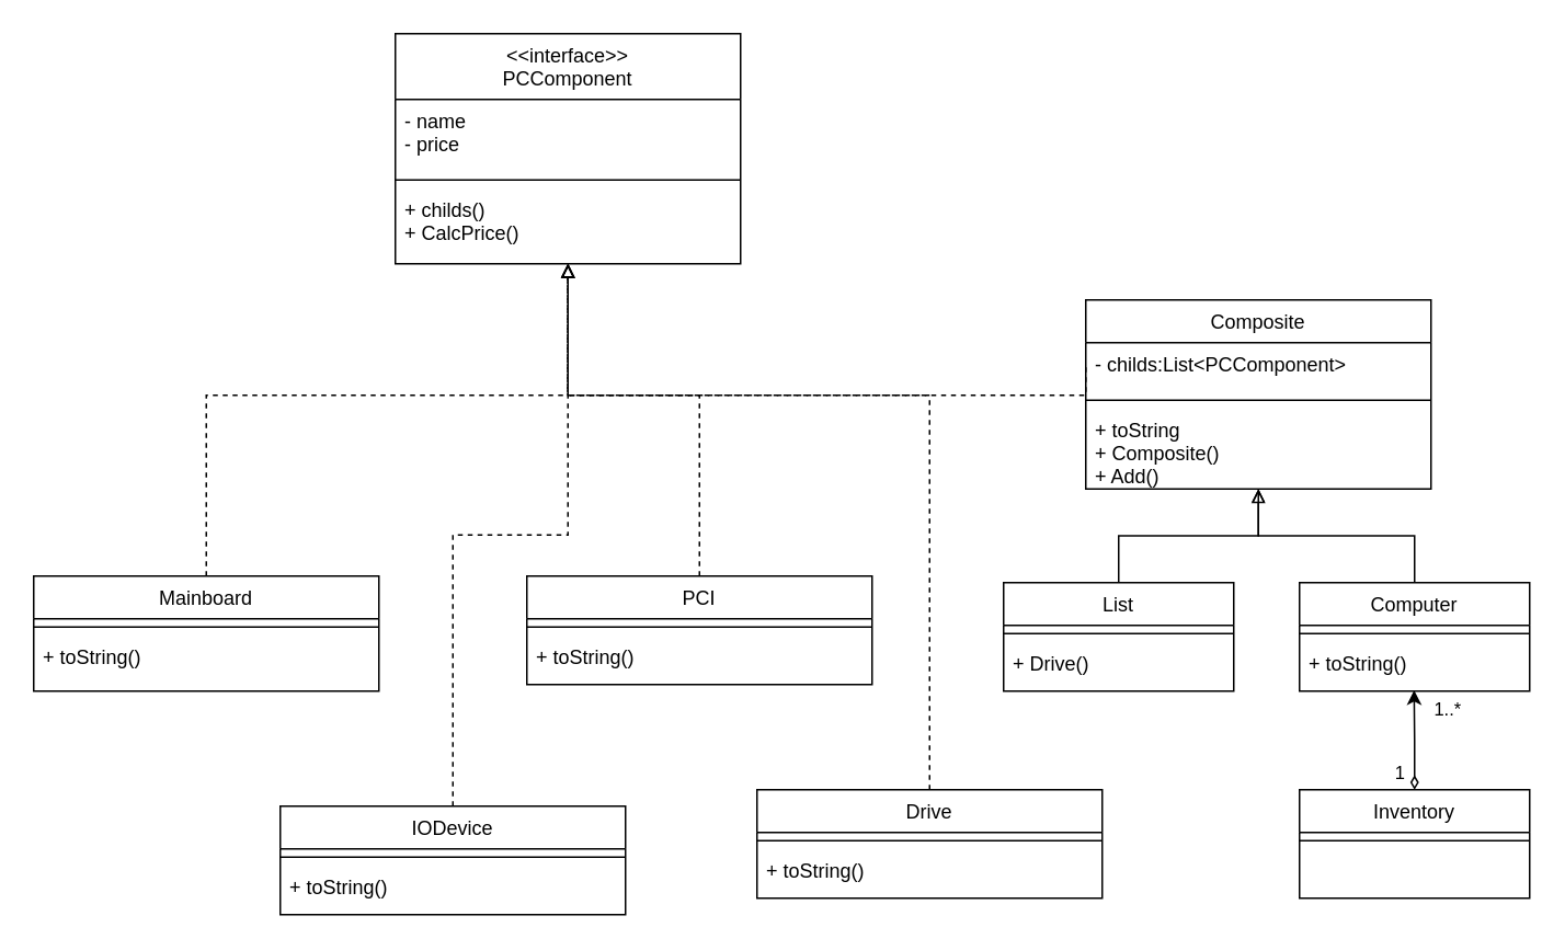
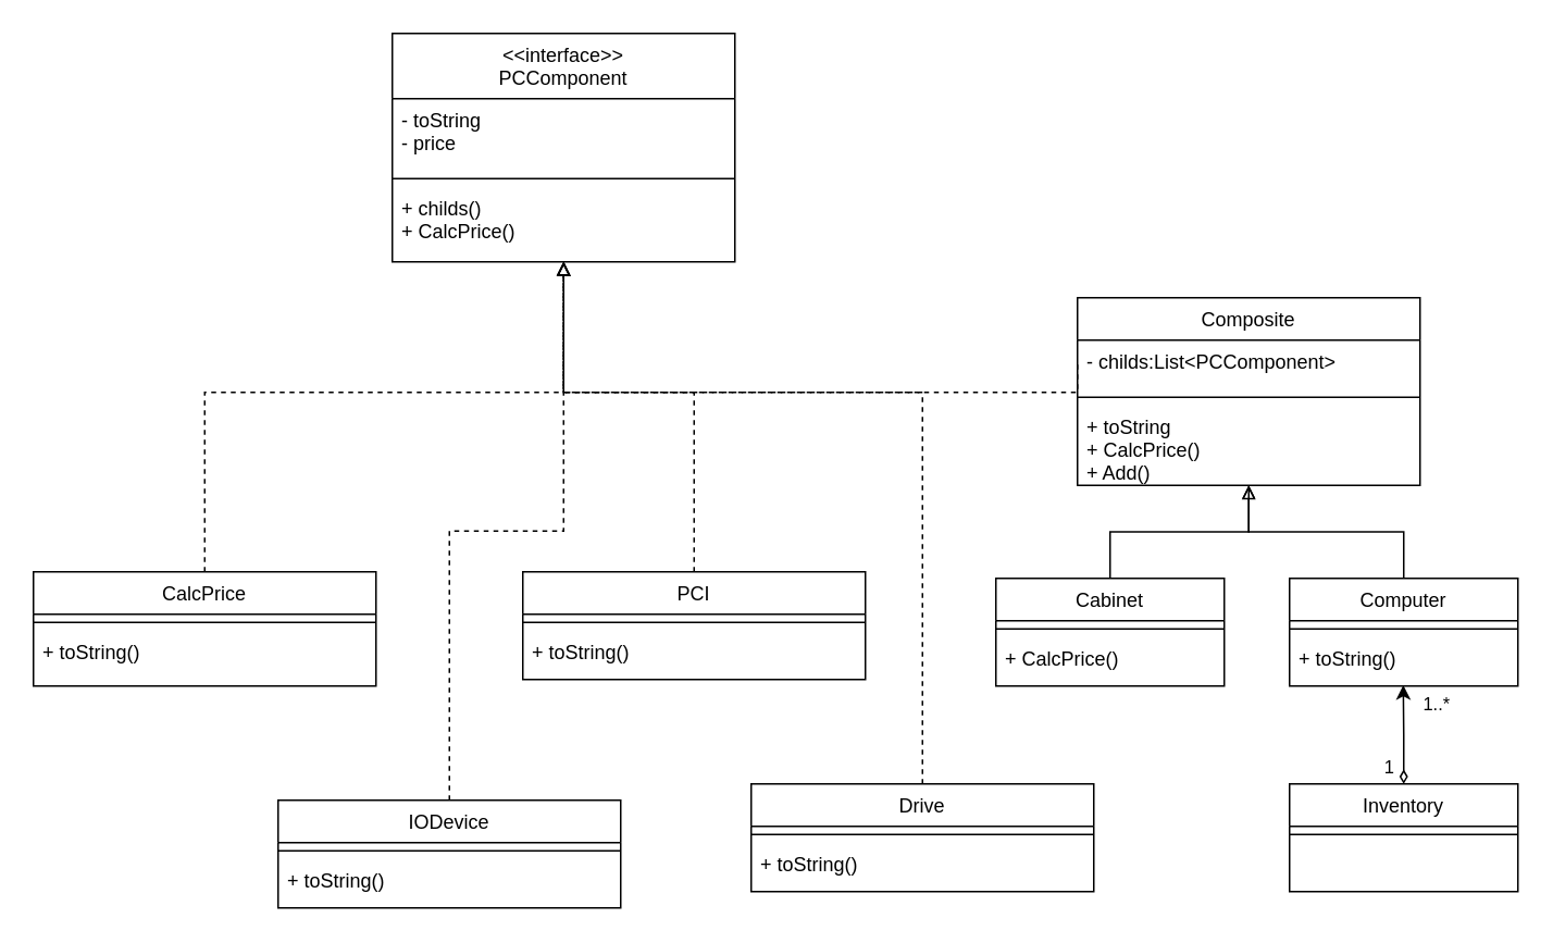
  <mxCell id="0" />
  <mxCell id="1" parent="0" />
  <mxCell id="2" style="edgeStyle=orthogonalEdgeStyle;rounded=0;orthogonalLoop=1;jettySize=auto;html=1;exitX=0.5;exitY=0;exitDx=0;exitDy=0;entryX=0.5;entryY=1;entryDx=0;entryDy=0;endArrow=block;endFill=0;dashed=1;" parent="1" source="3" target="6" edge="1"><mxGeometry relative="1" as="geometry"><Array as="points"><mxPoint x="425" y="240" /><mxPoint x="345" y="240" /></Array></mxGeometry></mxCell>
  <mxCell id="3" value="PCI" style="swimlane;fontStyle=0;align=center;verticalAlign=top;childLayout=stackLayout;horizontal=1;startSize=26;horizontalStack=0;resizeParent=1;resizeLast=0;collapsible=1;marginBottom=0;rounded=0;shadow=0;strokeWidth=1;" parent="1" vertex="1"><mxGeometry x="320" y="350" width="210" height="66" as="geometry"><mxRectangle x="340" y="380" width="170" height="26" as="alternateBounds" /></mxGeometry></mxCell>
  <mxCell id="4" value="" style="line;html=1;strokeWidth=1;align=left;verticalAlign=middle;spacingTop=-1;spacingLeft=3;spacingRight=3;rotatable=0;labelPosition=right;points=[];portConstraint=eastwest;" parent="3" vertex="1"><mxGeometry y="26" width="210" height="10" as="geometry" /></mxCell>
  <mxCell id="5" value="+ toString()" style="text;align=left;verticalAlign=top;spacingLeft=4;spacingRight=4;overflow=hidden;rotatable=0;points=[[0,0.5],[1,0.5]];portConstraint=eastwest;" parent="3" vertex="1"><mxGeometry y="36" width="210" height="30" as="geometry" /></mxCell>
  <mxCell id="6" value="&lt;&lt;interface&gt;&gt;&#10;PCComponent" style="swimlane;fontStyle=0;align=center;verticalAlign=top;childLayout=stackLayout;horizontal=1;startSize=40;horizontalStack=0;resizeParent=1;resizeLast=0;collapsible=1;marginBottom=0;rounded=0;shadow=0;strokeWidth=1;" parent="1" vertex="1"><mxGeometry x="240" y="20" width="210" height="140" as="geometry"><mxRectangle x="340" y="380" width="170" height="26" as="alternateBounds" /></mxGeometry></mxCell>
- <mxCell id="7" value="- name&#10;- price" style="text;align=left;verticalAlign=top;spacingLeft=4;spacingRight=4;overflow=hidden;rotatable=0;points=[[0,0.5],[1,0.5]];portConstraint=eastwest;" parent="6" vertex="1"><mxGeometry y="40" width="210" height="44" as="geometry" /></mxCell>
+ <mxCell id="7" value="- toString&#10;- price" style="text;align=left;verticalAlign=top;spacingLeft=4;spacingRight=4;overflow=hidden;rotatable=0;points=[[0,0.5],[1,0.5]];portConstraint=eastwest;" parent="6" vertex="1"><mxGeometry y="40" width="210" height="44" as="geometry" /></mxCell>
  <mxCell id="8" value="" style="line;html=1;strokeWidth=1;align=left;verticalAlign=middle;spacingTop=-1;spacingLeft=3;spacingRight=3;rotatable=0;labelPosition=right;points=[];portConstraint=eastwest;" parent="6" vertex="1"><mxGeometry y="84" width="210" height="10" as="geometry" /></mxCell>
  <mxCell id="9" value="+ childs()&#10;+ CalcPrice()" style="text;align=left;verticalAlign=top;spacingLeft=4;spacingRight=4;overflow=hidden;rotatable=0;points=[[0,0.5],[1,0.5]];portConstraint=eastwest;" parent="6" vertex="1"><mxGeometry y="94" width="210" height="30" as="geometry" /></mxCell>
  <mxCell id="10" style="edgeStyle=orthogonalEdgeStyle;rounded=0;orthogonalLoop=1;jettySize=auto;html=1;entryX=0.5;entryY=1;entryDx=0;entryDy=0;exitX=0.5;exitY=0;exitDx=0;exitDy=0;endArrow=block;endFill=0;dashed=1;" parent="1" source="11" target="6" edge="1"><mxGeometry relative="1" as="geometry"><Array as="points"><mxPoint x="125" y="240" /><mxPoint x="345" y="240" /></Array></mxGeometry></mxCell>
- <mxCell id="11" value="Mainboard" style="swimlane;fontStyle=0;align=center;verticalAlign=top;childLayout=stackLayout;horizontal=1;startSize=26;horizontalStack=0;resizeParent=1;resizeLast=0;collapsible=1;marginBottom=0;rounded=0;shadow=0;strokeWidth=1;" parent="1" vertex="1"><mxGeometry x="20" y="350" width="210" height="70" as="geometry"><mxRectangle x="340" y="380" width="170" height="26" as="alternateBounds" /></mxGeometry></mxCell>
+ <mxCell id="11" value="CalcPrice" style="swimlane;fontStyle=0;align=center;verticalAlign=top;childLayout=stackLayout;horizontal=1;startSize=26;horizontalStack=0;resizeParent=1;resizeLast=0;collapsible=1;marginBottom=0;rounded=0;shadow=0;strokeWidth=1;" parent="1" vertex="1"><mxGeometry x="20" y="350" width="210" height="70" as="geometry"><mxRectangle x="340" y="380" width="170" height="26" as="alternateBounds" /></mxGeometry></mxCell>
  <mxCell id="12" value="" style="line;html=1;strokeWidth=1;align=left;verticalAlign=middle;spacingTop=-1;spacingLeft=3;spacingRight=3;rotatable=0;labelPosition=right;points=[];portConstraint=eastwest;" parent="11" vertex="1"><mxGeometry y="26" width="210" height="10" as="geometry" /></mxCell>
  <mxCell id="13" value="+ toString()" style="text;align=left;verticalAlign=top;spacingLeft=4;spacingRight=4;overflow=hidden;rotatable=0;points=[[0,0.5],[1,0.5]];portConstraint=eastwest;" parent="11" vertex="1"><mxGeometry y="36" width="210" height="30" as="geometry" /></mxCell>
  <mxCell id="14" style="edgeStyle=orthogonalEdgeStyle;rounded=0;orthogonalLoop=1;jettySize=auto;html=1;entryX=0.5;entryY=1;entryDx=0;entryDy=0;endArrow=block;endFill=0;exitX=0.5;exitY=0;exitDx=0;exitDy=0;dashed=1;" parent="1" source="15" target="6" edge="1"><mxGeometry relative="1" as="geometry"><Array as="points"><mxPoint x="565" y="240" /><mxPoint x="345" y="240" /></Array></mxGeometry></mxCell>
  <mxCell id="15" value="Drive" style="swimlane;fontStyle=0;align=center;verticalAlign=top;childLayout=stackLayout;horizontal=1;startSize=26;horizontalStack=0;resizeParent=1;resizeLast=0;collapsible=1;marginBottom=0;rounded=0;shadow=0;strokeWidth=1;" parent="1" vertex="1"><mxGeometry x="460" y="480" width="210" height="66" as="geometry"><mxRectangle x="340" y="380" width="170" height="26" as="alternateBounds" /></mxGeometry></mxCell>
  <mxCell id="16" value="" style="line;html=1;strokeWidth=1;align=left;verticalAlign=middle;spacingTop=-1;spacingLeft=3;spacingRight=3;rotatable=0;labelPosition=right;points=[];portConstraint=eastwest;" parent="15" vertex="1"><mxGeometry y="26" width="210" height="10" as="geometry" /></mxCell>
  <mxCell id="17" value="+ toString()" style="text;align=left;verticalAlign=top;spacingLeft=4;spacingRight=4;overflow=hidden;rotatable=0;points=[[0,0.5],[1,0.5]];portConstraint=eastwest;" parent="15" vertex="1"><mxGeometry y="36" width="210" height="30" as="geometry" /></mxCell>
  <mxCell id="18" style="edgeStyle=orthogonalEdgeStyle;rounded=0;orthogonalLoop=1;jettySize=auto;html=1;exitX=0.5;exitY=0;exitDx=0;exitDy=0;entryX=0.5;entryY=1;entryDx=0;entryDy=0;dashed=1;endArrow=block;endFill=0;" edge="1" parent="1" source="19" target="6"><mxGeometry relative="1" as="geometry" /></mxCell>
  <mxCell id="19" value="IODevice" style="swimlane;fontStyle=0;align=center;verticalAlign=top;childLayout=stackLayout;horizontal=1;startSize=26;horizontalStack=0;resizeParent=1;resizeLast=0;collapsible=1;marginBottom=0;rounded=0;shadow=0;strokeWidth=1;" parent="1" vertex="1"><mxGeometry x="170" y="490" width="210" height="66" as="geometry"><mxRectangle x="340" y="380" width="170" height="26" as="alternateBounds" /></mxGeometry></mxCell>
  <mxCell id="20" value="" style="line;html=1;strokeWidth=1;align=left;verticalAlign=middle;spacingTop=-1;spacingLeft=3;spacingRight=3;rotatable=0;labelPosition=right;points=[];portConstraint=eastwest;" parent="19" vertex="1"><mxGeometry y="26" width="210" height="10" as="geometry" /></mxCell>
  <mxCell id="21" value="+ toString()" style="text;align=left;verticalAlign=top;spacingLeft=4;spacingRight=4;overflow=hidden;rotatable=0;points=[[0,0.5],[1,0.5]];portConstraint=eastwest;" parent="19" vertex="1"><mxGeometry y="36" width="210" height="30" as="geometry" /></mxCell>
  <mxCell id="22" value="Composite" style="swimlane;fontStyle=0;align=center;verticalAlign=top;childLayout=stackLayout;horizontal=1;startSize=26;horizontalStack=0;resizeParent=1;resizeLast=0;collapsible=1;marginBottom=0;rounded=0;shadow=0;strokeWidth=1;" parent="1" vertex="1"><mxGeometry x="660" y="182" width="210" height="115" as="geometry"><mxRectangle x="340" y="380" width="170" height="26" as="alternateBounds" /></mxGeometry></mxCell>
  <mxCell id="23" value="- childs:List&lt;PCComponent&gt;" style="text;align=left;verticalAlign=top;spacingLeft=4;spacingRight=4;overflow=hidden;rotatable=0;points=[[0,0.5],[1,0.5]];portConstraint=eastwest;" parent="22" vertex="1"><mxGeometry y="26" width="210" height="30" as="geometry" /></mxCell>
  <mxCell id="24" value="" style="line;html=1;strokeWidth=1;align=left;verticalAlign=middle;spacingTop=-1;spacingLeft=3;spacingRight=3;rotatable=0;labelPosition=right;points=[];portConstraint=eastwest;" parent="22" vertex="1"><mxGeometry y="56" width="210" height="10" as="geometry" /></mxCell>
- <mxCell id="25" value="+ toString&#10;+ Composite()&#10;+ Add()" style="text;align=left;verticalAlign=top;spacingLeft=4;spacingRight=4;overflow=hidden;rotatable=0;points=[[0,0.5],[1,0.5]];portConstraint=eastwest;" parent="22" vertex="1"><mxGeometry y="66" width="210" height="44" as="geometry" /></mxCell>
+ <mxCell id="25" value="+ toString&#10;+ CalcPrice()&#10;+ Add()" style="text;align=left;verticalAlign=top;spacingLeft=4;spacingRight=4;overflow=hidden;rotatable=0;points=[[0,0.5],[1,0.5]];portConstraint=eastwest;" parent="22" vertex="1"><mxGeometry y="66" width="210" height="44" as="geometry" /></mxCell>
  <mxCell id="26" style="edgeStyle=orthogonalEdgeStyle;rounded=0;orthogonalLoop=1;jettySize=auto;html=1;exitX=0.5;exitY=0;exitDx=0;exitDy=0;entryX=0.5;entryY=1;entryDx=0;entryDy=0;startArrow=none;startFill=0;endArrow=open;endFill=0;" parent="1" source="27" target="22" edge="1"><mxGeometry relative="1" as="geometry" /></mxCell>
  <mxCell id="27" value="Computer" style="swimlane;fontStyle=0;align=center;verticalAlign=top;childLayout=stackLayout;horizontal=1;startSize=26;horizontalStack=0;resizeParent=1;resizeLast=0;collapsible=1;marginBottom=0;rounded=0;shadow=0;strokeWidth=1;" parent="1" vertex="1"><mxGeometry x="790" y="354" width="140" height="66" as="geometry"><mxRectangle x="340" y="380" width="170" height="26" as="alternateBounds" /></mxGeometry></mxCell>
  <mxCell id="28" value="" style="line;html=1;strokeWidth=1;align=left;verticalAlign=middle;spacingTop=-1;spacingLeft=3;spacingRight=3;rotatable=0;labelPosition=right;points=[];portConstraint=eastwest;" parent="27" vertex="1"><mxGeometry y="26" width="140" height="10" as="geometry" /></mxCell>
  <mxCell id="29" value="+ toString()" style="text;align=left;verticalAlign=top;spacingLeft=4;spacingRight=4;overflow=hidden;rotatable=0;points=[[0,0.5],[1,0.5]];portConstraint=eastwest;" parent="27" vertex="1"><mxGeometry y="36" width="140" height="30" as="geometry" /></mxCell>
  <mxCell id="30" style="edgeStyle=orthogonalEdgeStyle;rounded=0;orthogonalLoop=1;jettySize=auto;html=1;entryX=0.5;entryY=1;entryDx=0;entryDy=0;startArrow=none;startFill=0;endArrow=block;endFill=0;" parent="1" source="31" target="22" edge="1"><mxGeometry relative="1" as="geometry" /></mxCell>
- <mxCell id="31" value="List" style="swimlane;fontStyle=0;align=center;verticalAlign=top;childLayout=stackLayout;horizontal=1;startSize=26;horizontalStack=0;resizeParent=1;resizeLast=0;collapsible=1;marginBottom=0;rounded=0;shadow=0;strokeWidth=1;" parent="1" vertex="1"><mxGeometry x="610" y="354" width="140" height="66" as="geometry"><mxRectangle x="340" y="380" width="170" height="26" as="alternateBounds" /></mxGeometry></mxCell>
+ <mxCell id="31" value="Cabinet" style="swimlane;fontStyle=0;align=center;verticalAlign=top;childLayout=stackLayout;horizontal=1;startSize=26;horizontalStack=0;resizeParent=1;resizeLast=0;collapsible=1;marginBottom=0;rounded=0;shadow=0;strokeWidth=1;" parent="1" vertex="1"><mxGeometry x="610" y="354" width="140" height="66" as="geometry"><mxRectangle x="340" y="380" width="170" height="26" as="alternateBounds" /></mxGeometry></mxCell>
  <mxCell id="32" value="" style="line;html=1;strokeWidth=1;align=left;verticalAlign=middle;spacingTop=-1;spacingLeft=3;spacingRight=3;rotatable=0;labelPosition=right;points=[];portConstraint=eastwest;" parent="31" vertex="1"><mxGeometry y="26" width="140" height="10" as="geometry" /></mxCell>
- <mxCell id="33" value="+ Drive()" style="text;align=left;verticalAlign=top;spacingLeft=4;spacingRight=4;overflow=hidden;rotatable=0;points=[[0,0.5],[1,0.5]];portConstraint=eastwest;" parent="31" vertex="1"><mxGeometry y="36" width="140" height="30" as="geometry" /></mxCell>
+ <mxCell id="33" value="+ CalcPrice()" style="text;align=left;verticalAlign=top;spacingLeft=4;spacingRight=4;overflow=hidden;rotatable=0;points=[[0,0.5],[1,0.5]];portConstraint=eastwest;" parent="31" vertex="1"><mxGeometry y="36" width="140" height="30" as="geometry" /></mxCell>
  <mxCell id="34" style="edgeStyle=orthogonalEdgeStyle;rounded=0;orthogonalLoop=1;jettySize=auto;html=1;entryX=0.498;entryY=0.981;entryDx=0;entryDy=0;entryPerimeter=0;startArrow=diamondThin;startFill=0;endArrow=classic;endFill=1;" parent="1" source="37" target="29" edge="1"><mxGeometry relative="1" as="geometry" /></mxCell>
  <mxCell id="35" value="1..*" style="edgeLabel;html=1;align=center;verticalAlign=middle;resizable=0;points=[];" parent="34" vertex="1" connectable="0"><mxGeometry x="0.404" y="-1" relative="1" as="geometry"><mxPoint x="19" y="-7" as="offset" /></mxGeometry></mxCell>
  <mxCell id="36" value="1" style="edgeLabel;html=1;align=center;verticalAlign=middle;resizable=0;points=[];" parent="34" vertex="1" connectable="0"><mxGeometry x="-0.629" y="-1" relative="1" as="geometry"><mxPoint x="-11" as="offset" /></mxGeometry></mxCell>
  <mxCell id="37" value="Inventory" style="swimlane;fontStyle=0;align=center;verticalAlign=top;childLayout=stackLayout;horizontal=1;startSize=26;horizontalStack=0;resizeParent=1;resizeLast=0;collapsible=1;marginBottom=0;rounded=0;shadow=0;strokeWidth=1;" parent="1" vertex="1"><mxGeometry x="790" y="480" width="140" height="66" as="geometry"><mxRectangle x="340" y="380" width="170" height="26" as="alternateBounds" /></mxGeometry></mxCell>
  <mxCell id="38" value="" style="line;html=1;strokeWidth=1;align=left;verticalAlign=middle;spacingTop=-1;spacingLeft=3;spacingRight=3;rotatable=0;labelPosition=right;points=[];portConstraint=eastwest;" parent="37" vertex="1"><mxGeometry y="26" width="140" height="10" as="geometry" /></mxCell>
  <mxCell id="39" style="edgeStyle=orthogonalEdgeStyle;rounded=0;orthogonalLoop=1;jettySize=auto;html=1;exitX=0;exitY=0.5;exitDx=0;exitDy=0;entryX=0.5;entryY=1;entryDx=0;entryDy=0;dashed=1;endArrow=block;endFill=0;" edge="1" parent="1" source="23" target="6"><mxGeometry relative="1" as="geometry"><Array as="points"><mxPoint x="660" y="240" /><mxPoint x="345" y="240" /></Array></mxGeometry></mxCell>
